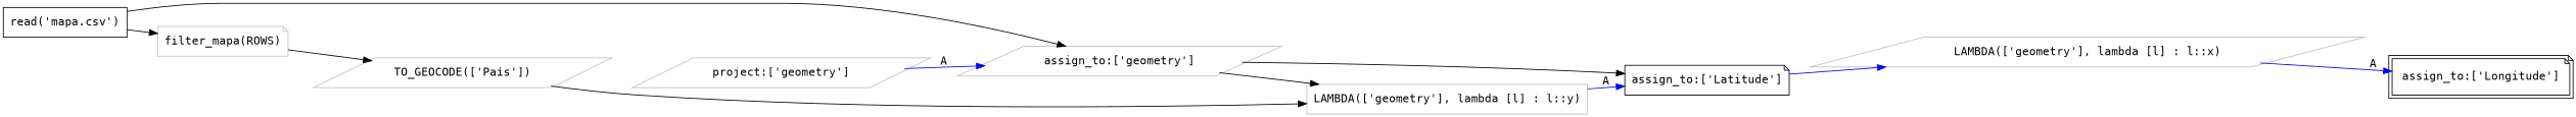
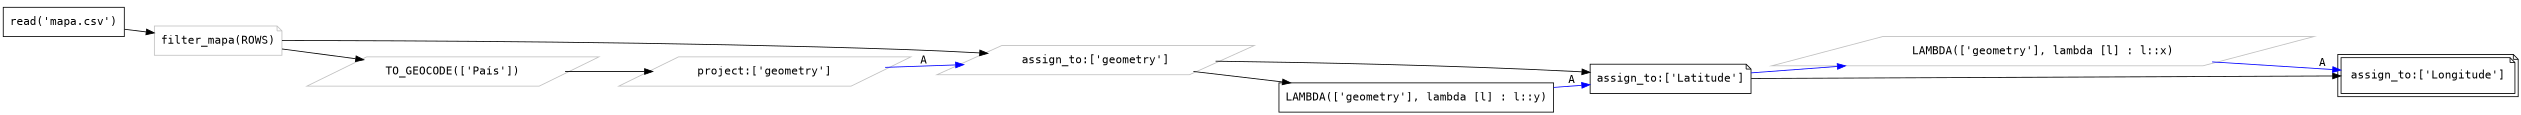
  digraph {
    fontname="DejaVu Sans Mono"
    rankdir=LR
    node [color=gray fontname="DejaVu Sans Mono" shape=parallelogram]
    edge [color=black fontname="DejaVu Sans Mono"]
-   n1 [label="LAMBDA(['geometry'], lambda [l] : l::y)" shape=box]
+   n1 [color=black label="LAMBDA(['geometry'], lambda [l] : l::y)" shape=box]
    n2 [color=black label="assign_to:['Latitude']" shape=note]
    n3 [label="LAMBDA(['geometry'], lambda [l] : l::x)"]
    n4 [color=black label="assign_to:['Longitude']" peripheries=2 shape=note]
    n5 [label="TO_GEOCODE(['Pa&iacute;s'])"]
    n6 [label="project:['geometry']"]
    n7 [label="assign_to:['geometry']"]
    n8 [color=black label="read('mapa.csv')" shape=box]
    n9 [label="filter_mapa(ROWS)" shape=note]
    n1 -> n2 [color=blue label=A]
    n2 -> n3 [color=blue]
+   n2 -> n4
    n3 -> n4 [color=blue label=A]
-   n5 -> n1
+   n5 -> n6
    n6 -> n7 [color=blue label=A]
    n7 -> n1
    n7 -> n2
    n8 -> n9
    n9 -> n5
-   n8 -> n7
+   n9 -> n7
  }
